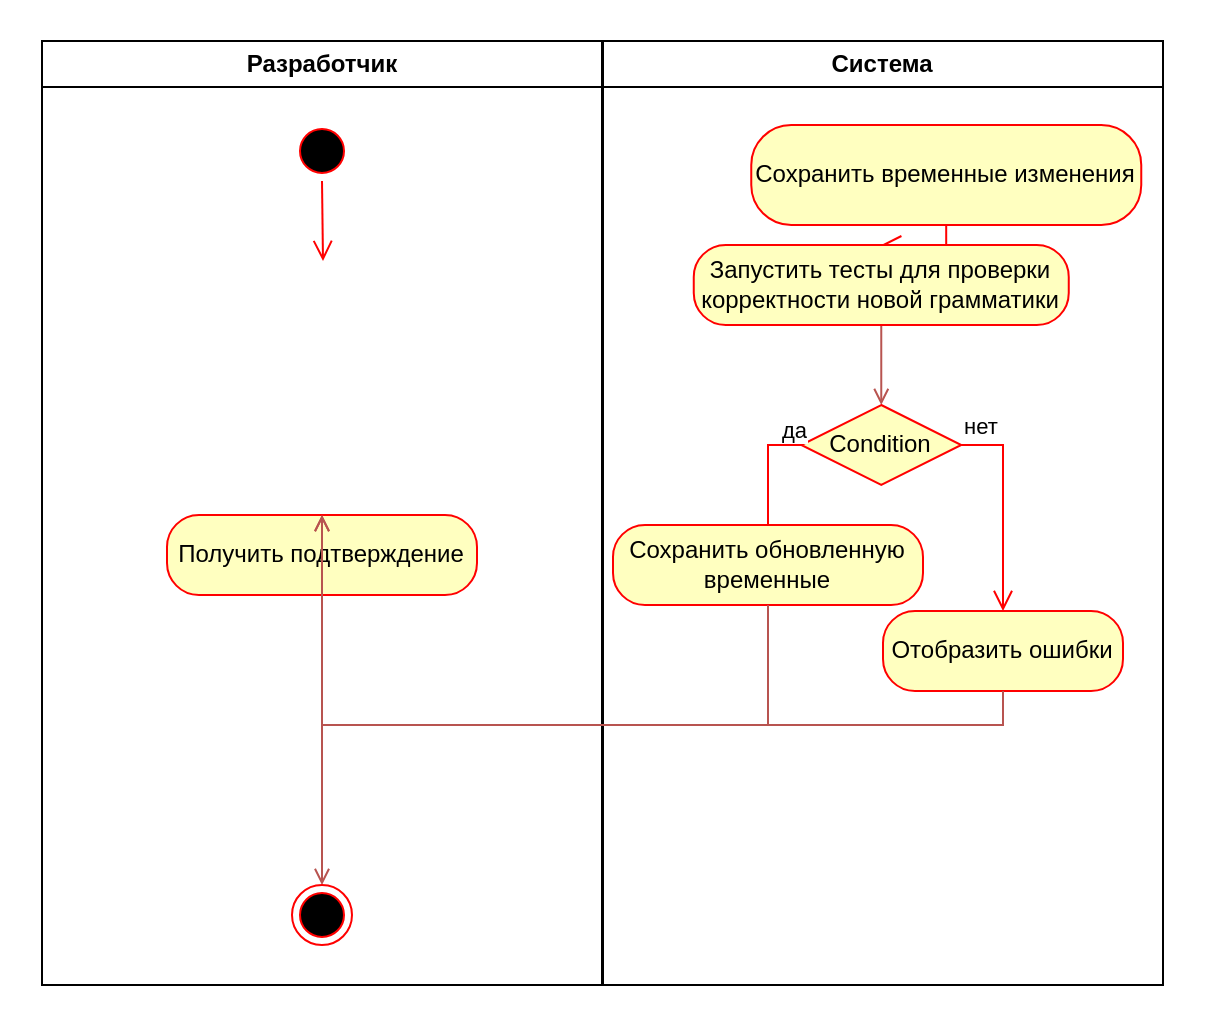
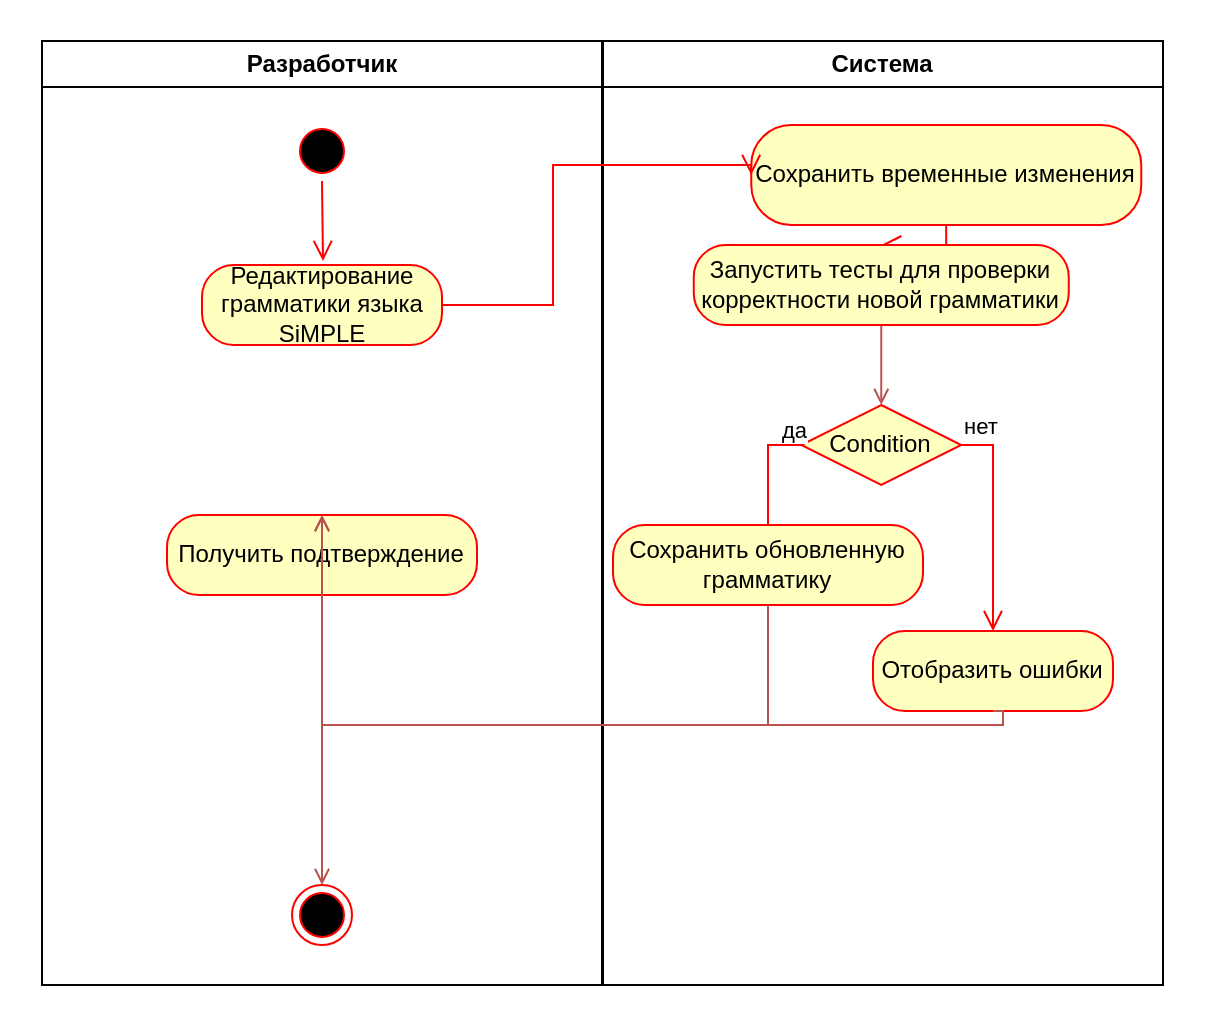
  <mxCell id="0" />
  <mxCell id="1" parent="0" />
  <mxCell id="2" value="Разработчик" style="swimlane;whiteSpace=wrap" parent="1" vertex="1"><mxGeometry x="20.5" y="20" width="280" height="472" as="geometry" /></mxCell>
  <mxCell id="3" value="" style="ellipse;shape=startState;fillColor=#000000;strokeColor=#ff0000;" parent="2" vertex="1"><mxGeometry x="125" y="40" width="30" height="30" as="geometry" /></mxCell>
  <mxCell id="4" value="" style="edgeStyle=elbowEdgeStyle;elbow=horizontal;verticalAlign=bottom;endArrow=open;endSize=8;strokeColor=#FF0000;endFill=1;rounded=0" parent="2" edge="1"><mxGeometry x="100" y="40" as="geometry"><mxPoint x="140.5" y="110" as="targetPoint" /><mxPoint x="140" y="70" as="sourcePoint" /></mxGeometry></mxCell>
+ <mxCell id="5" value="Редактирование грамматики языка SiMPLE" style="rounded=1;whiteSpace=wrap;html=1;arcSize=40;fontColor=#000000;fillColor=#ffffc0;strokeColor=#ff0000;" vertex="1" parent="2"><mxGeometry x="80" y="112" width="120" height="40" as="geometry" /></mxCell>
  <mxCell id="6" style="edgeStyle=orthogonalEdgeStyle;shape=connector;rounded=0;orthogonalLoop=1;jettySize=auto;html=1;exitX=0.5;exitY=1;exitDx=0;exitDy=0;entryX=0.5;entryY=0;entryDx=0;entryDy=0;strokeColor=#b85450;align=center;verticalAlign=middle;fontFamily=Helvetica;fontSize=11;fontColor=default;labelBackgroundColor=default;endArrow=open;endFill=0;fillColor=#f8cecc;" edge="1" parent="2" source="7" target="8"><mxGeometry relative="1" as="geometry" /></mxCell>
  <mxCell id="7" value="Получить подтверждение" style="rounded=1;whiteSpace=wrap;html=1;arcSize=40;fontColor=#000000;fillColor=#ffffc0;strokeColor=#ff0000;" vertex="1" parent="2"><mxGeometry x="62.5" y="237" width="155" height="40" as="geometry" /></mxCell>
  <mxCell id="8" value="" style="ellipse;html=1;shape=endState;fillColor=#000000;strokeColor=#ff0000;fontFamily=Helvetica;fontSize=11;fontColor=default;labelBackgroundColor=default;" vertex="1" parent="2"><mxGeometry x="125" y="422" width="30" height="30" as="geometry" /></mxCell>
  <mxCell id="9" value="Система" style="swimlane;whiteSpace=wrap" parent="1" vertex="1"><mxGeometry x="301" y="20" width="280" height="472" as="geometry" /></mxCell>
  <mxCell id="10" value="Сохранить временные изменения" style="rounded=1;whiteSpace=wrap;html=1;arcSize=40;fontColor=#000000;fillColor=#ffffc0;strokeColor=#ff0000;" vertex="1" parent="9"><mxGeometry x="74.13" y="42" width="195" height="50" as="geometry" /></mxCell>
  <mxCell id="11" value="" style="edgeStyle=orthogonalEdgeStyle;html=1;verticalAlign=bottom;endArrow=open;endSize=8;strokeColor=#ff0000;rounded=0;entryX=0.5;entryY=0;entryDx=0;entryDy=0;" edge="1" source="10" parent="9" target="13"><mxGeometry relative="1" as="geometry"><mxPoint x="134.13" y="152" as="targetPoint" /></mxGeometry></mxCell>
  <mxCell id="12" style="edgeStyle=orthogonalEdgeStyle;rounded=0;orthogonalLoop=1;jettySize=auto;html=1;exitX=0.5;exitY=1;exitDx=0;exitDy=0;entryX=0.5;entryY=0;entryDx=0;entryDy=0;fillColor=#f8cecc;strokeColor=#b85450;endArrow=open;endFill=0;" edge="1" parent="9" source="13" target="14"><mxGeometry relative="1" as="geometry" /></mxCell>
  <mxCell id="13" value="Запустить тесты для проверки корректности новой грамматики" style="rounded=1;whiteSpace=wrap;html=1;arcSize=40;fontColor=#000000;fillColor=#ffffc0;strokeColor=#ff0000;" vertex="1" parent="9"><mxGeometry x="45.38" y="102" width="187.5" height="40" as="geometry" /></mxCell>
  <mxCell id="14" value="Condition" style="rhombus;whiteSpace=wrap;html=1;fontColor=#000000;fillColor=#ffffc0;strokeColor=#ff0000;" vertex="1" parent="9"><mxGeometry x="99.13" y="182" width="80" height="40" as="geometry" /></mxCell>
  <mxCell id="15" value="нет" style="edgeStyle=orthogonalEdgeStyle;html=1;align=left;verticalAlign=bottom;endArrow=open;endSize=8;strokeColor=#ff0000;rounded=0;entryX=0.5;entryY=0;entryDx=0;entryDy=0;exitX=1;exitY=0.5;exitDx=0;exitDy=0;" edge="1" source="14" parent="9" target="18"><mxGeometry x="-1" relative="1" as="geometry"><mxPoint x="234.13" y="272" as="targetPoint" /></mxGeometry></mxCell>
  <mxCell id="16" value="да" style="edgeStyle=orthogonalEdgeStyle;html=1;align=left;verticalAlign=top;endArrow=none;endSize=8;strokeColor=#ff0000;rounded=0;exitX=0;exitY=0.5;exitDx=0;exitDy=0;entryX=0.5;entryY=0;entryDx=0;entryDy=0;" edge="1" source="14" parent="9" target="17"><mxGeometry x="-0.597" y="-20" relative="1" as="geometry"><mxPoint x="54.13" y="262" as="targetPoint" /><mxPoint as="offset" /></mxGeometry></mxCell>
- <mxCell id="17" value="Сохранить обновленную временные" style="rounded=1;whiteSpace=wrap;html=1;arcSize=40;fontColor=#000000;fillColor=#ffffc0;strokeColor=#ff0000;" vertex="1" parent="9"><mxGeometry x="5" y="242" width="155" height="40" as="geometry" /></mxCell>
- <mxCell id="18" value="Отобразить ошибки" style="rounded=1;whiteSpace=wrap;html=1;arcSize=40;fontColor=#000000;fillColor=#ffffc0;strokeColor=#ff0000;" vertex="1" parent="9"><mxGeometry x="140" y="285" width="120" height="40" as="geometry" /></mxCell>
+ <mxCell id="17" value="Сохранить обновленную грамматику" style="rounded=1;whiteSpace=wrap;html=1;arcSize=40;fontColor=#000000;fillColor=#ffffc0;strokeColor=#ff0000;" vertex="1" parent="9"><mxGeometry x="5" y="242" width="155" height="40" as="geometry" /></mxCell>
+ <mxCell id="18" value="Отобразить ошибки" style="rounded=1;whiteSpace=wrap;html=1;arcSize=40;fontColor=#000000;fillColor=#ffffc0;strokeColor=#ff0000;" vertex="1" parent="9"><mxGeometry x="135" y="295" width="120" height="40" as="geometry" /></mxCell>
+ <mxCell id="19" value="" style="edgeStyle=orthogonalEdgeStyle;html=1;verticalAlign=bottom;endArrow=open;endSize=8;strokeColor=#ff0000;rounded=0;entryX=0;entryY=0.5;entryDx=0;entryDy=0;" edge="1" source="5" parent="1" target="10"><mxGeometry relative="1" as="geometry"><mxPoint x="135.5" y="232" as="targetPoint" /><Array as="points"><mxPoint x="276" y="152" /><mxPoint x="276" y="82" /></Array></mxGeometry></mxCell>
  <mxCell id="20" style="edgeStyle=orthogonalEdgeStyle;shape=connector;rounded=0;orthogonalLoop=1;jettySize=auto;html=1;exitX=0.5;exitY=1;exitDx=0;exitDy=0;entryX=0.5;entryY=0;entryDx=0;entryDy=0;strokeColor=#b85450;align=center;verticalAlign=middle;fontFamily=Helvetica;fontSize=11;fontColor=default;labelBackgroundColor=default;endArrow=open;endFill=0;fillColor=#f8cecc;" edge="1" parent="1" source="17" target="7"><mxGeometry relative="1" as="geometry"><Array as="points"><mxPoint x="384" y="362" /><mxPoint x="161" y="362" /></Array></mxGeometry></mxCell>
  <mxCell id="21" style="edgeStyle=orthogonalEdgeStyle;shape=connector;rounded=0;orthogonalLoop=1;jettySize=auto;html=1;exitX=0.5;exitY=1;exitDx=0;exitDy=0;entryX=0.5;entryY=0;entryDx=0;entryDy=0;strokeColor=#b85450;align=center;verticalAlign=middle;fontFamily=Helvetica;fontSize=11;fontColor=default;labelBackgroundColor=default;endArrow=open;endFill=0;fillColor=#f8cecc;" edge="1" parent="1" source="18" target="7"><mxGeometry relative="1" as="geometry"><Array as="points"><mxPoint x="501" y="362" /><mxPoint x="161" y="362" /></Array></mxGeometry></mxCell>
